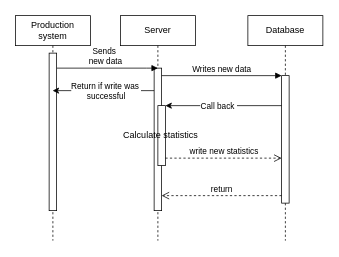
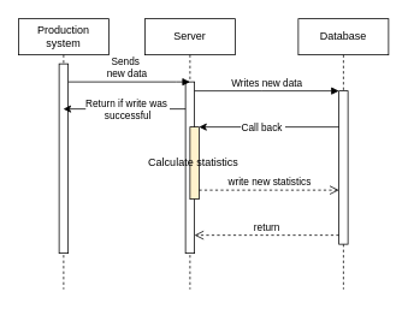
  <mxCell id="0" />
  <mxCell id="1" parent="0" />
  <mxCell id="2" value="Server" style="shape=umlLifeline;perimeter=lifelinePerimeter;whiteSpace=wrap;html=1;container=0;dropTarget=0;collapsible=0;recursiveResize=0;outlineConnect=0;portConstraint=eastwest;newEdgeStyle={&quot;edgeStyle&quot;:&quot;elbowEdgeStyle&quot;,&quot;elbow&quot;:&quot;vertical&quot;,&quot;curved&quot;:0,&quot;rounded&quot;:0};" parent="1" vertex="1"><mxGeometry x="160" y="20" width="100" height="300" as="geometry" /></mxCell>
  <mxCell id="3" value="" style="html=1;points=[];perimeter=orthogonalPerimeter;outlineConnect=0;targetShapes=umlLifeline;portConstraint=eastwest;newEdgeStyle={&quot;edgeStyle&quot;:&quot;elbowEdgeStyle&quot;,&quot;elbow&quot;:&quot;vertical&quot;,&quot;curved&quot;:0,&quot;rounded&quot;:0};" parent="2" vertex="1"><mxGeometry x="45" y="70" width="10" height="190" as="geometry" /></mxCell>
- <mxCell id="4" value="Calculate statistics&amp;nbsp;" style="html=1;points=[];perimeter=orthogonalPerimeter;outlineConnect=0;targetShapes=umlLifeline;portConstraint=eastwest;newEdgeStyle={&quot;edgeStyle&quot;:&quot;elbowEdgeStyle&quot;,&quot;elbow&quot;:&quot;vertical&quot;,&quot;curved&quot;:0,&quot;rounded&quot;:0};" parent="2" vertex="1"><mxGeometry x="50" y="120" width="10" height="80" as="geometry" /></mxCell>
+ <mxCell id="4" value="Calculate statistics&amp;nbsp;" style="html=1;points=[];perimeter=orthogonalPerimeter;outlineConnect=0;targetShapes=umlLifeline;portConstraint=eastwest;newEdgeStyle={&quot;edgeStyle&quot;:&quot;elbowEdgeStyle&quot;,&quot;elbow&quot;:&quot;vertical&quot;,&quot;curved&quot;:0,&quot;rounded&quot;:0};fillColor=#fff2cc;" parent="2" vertex="1"><mxGeometry x="50" y="120" width="10" height="80" as="geometry" /></mxCell>
  <mxCell id="5" value="Database" style="shape=umlLifeline;perimeter=lifelinePerimeter;whiteSpace=wrap;html=1;container=0;dropTarget=0;collapsible=0;recursiveResize=0;outlineConnect=0;portConstraint=eastwest;newEdgeStyle={&quot;edgeStyle&quot;:&quot;elbowEdgeStyle&quot;,&quot;elbow&quot;:&quot;vertical&quot;,&quot;curved&quot;:0,&quot;rounded&quot;:0};" parent="1" vertex="1"><mxGeometry x="330" y="20" width="100" height="300" as="geometry" /></mxCell>
  <mxCell id="6" value="" style="html=1;points=[];perimeter=orthogonalPerimeter;outlineConnect=0;targetShapes=umlLifeline;portConstraint=eastwest;newEdgeStyle={&quot;edgeStyle&quot;:&quot;elbowEdgeStyle&quot;,&quot;elbow&quot;:&quot;vertical&quot;,&quot;curved&quot;:0,&quot;rounded&quot;:0};" parent="5" vertex="1"><mxGeometry x="45" y="80" width="10" height="170" as="geometry" /></mxCell>
  <mxCell id="7" value="Writes new data" style="html=1;verticalAlign=bottom;endArrow=block;edgeStyle=elbowEdgeStyle;elbow=horizontal;curved=0;rounded=0;" parent="1" source="3" target="6" edge="1"><mxGeometry relative="1" as="geometry"><mxPoint x="305" y="110" as="sourcePoint" /><Array as="points"><mxPoint x="290" y="100" /></Array></mxGeometry></mxCell>
  <mxCell id="8" value="return" style="html=1;verticalAlign=bottom;endArrow=open;dashed=1;endSize=8;edgeStyle=elbowEdgeStyle;elbow=vertical;curved=0;rounded=0;" parent="1" source="6" target="3" edge="1"><mxGeometry relative="1" as="geometry"><mxPoint x="305" y="185" as="targetPoint" /><Array as="points"><mxPoint x="300" y="260" /></Array></mxGeometry></mxCell>
  <mxCell id="9" value="write new statistics" style="html=1;verticalAlign=bottom;endArrow=open;dashed=1;endSize=8;edgeStyle=elbowEdgeStyle;elbow=vertical;curved=0;rounded=0;" parent="1" source="4" target="6" edge="1"><mxGeometry relative="1" as="geometry"><mxPoint x="285" y="215" as="targetPoint" /><Array as="points"><mxPoint x="290" y="210" /></Array></mxGeometry></mxCell>
  <mxCell id="10" value="Sends&amp;nbsp;&lt;div&gt;new data&lt;/div&gt;" style="html=1;verticalAlign=bottom;endArrow=block;edgeStyle=elbowEdgeStyle;elbow=vertical;curved=0;rounded=0;entryX=0.5;entryY=0;entryDx=0;entryDy=0;entryPerimeter=0;" edge="1" parent="1" source="12" target="3"><mxGeometry x="-0.037" relative="1" as="geometry"><mxPoint x="100" y="90" as="sourcePoint" /><Array as="points"><mxPoint x="195" y="90" /></Array><mxPoint x="200" y="90" as="targetPoint" /><mxPoint as="offset" /></mxGeometry></mxCell>
  <mxCell id="11" value="Production system" style="shape=umlLifeline;perimeter=lifelinePerimeter;whiteSpace=wrap;html=1;container=0;dropTarget=0;collapsible=0;recursiveResize=0;outlineConnect=0;portConstraint=eastwest;newEdgeStyle={&quot;edgeStyle&quot;:&quot;elbowEdgeStyle&quot;,&quot;elbow&quot;:&quot;vertical&quot;,&quot;curved&quot;:0,&quot;rounded&quot;:0};" vertex="1" parent="1"><mxGeometry x="20" y="20" width="100" height="300" as="geometry" /></mxCell>
  <mxCell id="12" value="" style="html=1;points=[];perimeter=orthogonalPerimeter;outlineConnect=0;targetShapes=umlLifeline;portConstraint=eastwest;newEdgeStyle={&quot;edgeStyle&quot;:&quot;elbowEdgeStyle&quot;,&quot;elbow&quot;:&quot;vertical&quot;,&quot;curved&quot;:0,&quot;rounded&quot;:0};" vertex="1" parent="11"><mxGeometry x="45" y="50" width="10" height="210" as="geometry" /></mxCell>
  <mxCell id="13" style="edgeStyle=elbowEdgeStyle;rounded=0;orthogonalLoop=1;jettySize=auto;html=1;elbow=vertical;curved=0;" edge="1" parent="1"><mxGeometry relative="1" as="geometry"><mxPoint x="205" y="120.003" as="sourcePoint" /><mxPoint x="69.667" y="120.003" as="targetPoint" /></mxGeometry></mxCell>
  <mxCell id="14" value="Return if write was&amp;nbsp;&lt;div&gt;successful&lt;/div&gt;" style="edgeLabel;html=1;align=center;verticalAlign=middle;resizable=0;points=[];" vertex="1" connectable="0" parent="13"><mxGeometry x="0.157" relative="1" as="geometry"><mxPoint x="13" as="offset" /></mxGeometry></mxCell>
  <mxCell id="15" style="edgeStyle=elbowEdgeStyle;rounded=0;orthogonalLoop=1;jettySize=auto;html=1;elbow=vertical;curved=0;" edge="1" parent="1" source="6" target="4"><mxGeometry relative="1" as="geometry"><Array as="points"><mxPoint x="300" y="140" /></Array></mxGeometry></mxCell>
  <mxCell id="16" value="Call back&amp;nbsp;" style="edgeLabel;html=1;align=center;verticalAlign=middle;resizable=0;points=[];" vertex="1" connectable="0" parent="15"><mxGeometry x="0.305" relative="1" as="geometry"><mxPoint x="16" as="offset" /></mxGeometry></mxCell>
